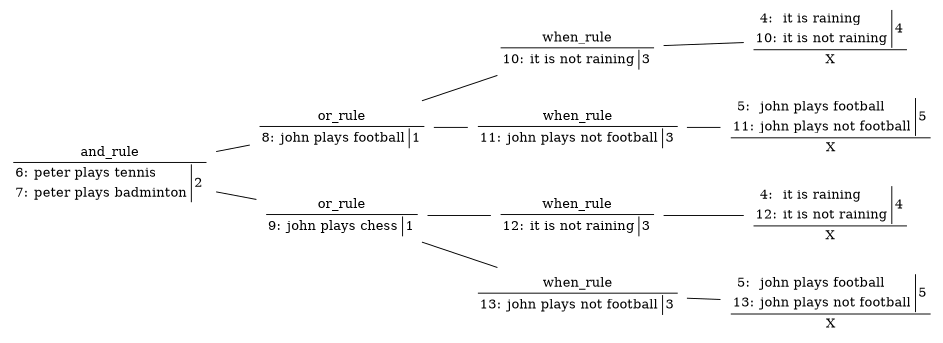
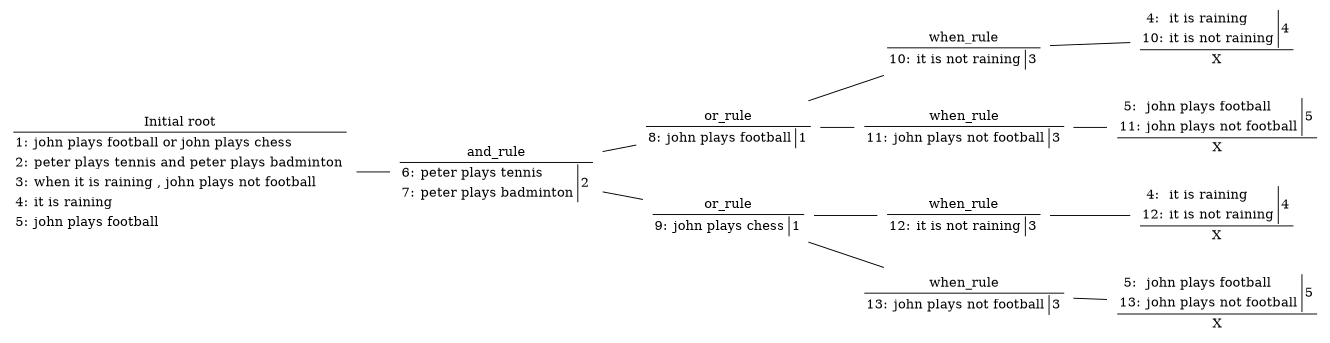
  graph {
    rankdir=LR
    node [shape=none]
+   n1 [label=<         <table border="0" CELLBORDER="1">         <tr><td COLSPAN="3" ALIGN="CENTER" SIDES="B">Initial root</td></tr>         <tr><td BORDER="0" CELLSPACING="10">1:</td><td BORDER="0" ALIGN="LEFT">john plays football or john plays chess</td></tr><tr><td BORDER="0" CELLSPACING="10">2:</td><td BORDER="0" ALIGN="LEFT">peter plays tennis and peter plays badminton</td></tr><tr><td BORDER="0" CELLSPACING="10">3:</td><td BORDER="0" ALIGN="LEFT">when it is raining , john plays not football</td></tr><tr><td BORDER="0" CELLSPACING="10">4:</td><td BORDER="0" ALIGN="LEFT">it is raining</td></tr><tr><td BORDER="0" CELLSPACING="10">5:</td><td BORDER="0" ALIGN="LEFT">john plays football</td></tr>                  </table>         >]
    n2 [label=<         <table border="0" CELLBORDER="1">         <tr><td COLSPAN="3" ALIGN="CENTER" SIDES="B">and_rule</td></tr>         <tr><td BORDER="0" CELLSPACING="10">6:</td><td BORDER="0" ALIGN="LEFT">peter plays tennis</td><td ROWSPAN="2" SIDES="L">2</td></tr><tr><td BORDER="0" CELLSPACING="10">7:</td><td BORDER="0" ALIGN="LEFT">peter plays badminton</td></tr>                  </table>         >]
    n3 [label=<         <table border="0" CELLBORDER="1">         <tr><td COLSPAN="3" ALIGN="CENTER" SIDES="B">or_rule</td></tr>         <tr><td BORDER="0" CELLSPACING="10">8:</td><td BORDER="0" ALIGN="LEFT">john plays football</td><td ROWSPAN="1" SIDES="L">1</td></tr>                  </table>         >]
    n4 [label=<         <table border="0" CELLBORDER="1">         <tr><td COLSPAN="3" ALIGN="CENTER" SIDES="B">or_rule</td></tr>         <tr><td BORDER="0" CELLSPACING="10">9:</td><td BORDER="0" ALIGN="LEFT">john plays chess</td><td ROWSPAN="1" SIDES="L">1</td></tr>                  </table>         >]
    n5 [label=<         <table border="0" CELLBORDER="1">         <tr><td COLSPAN="3" ALIGN="CENTER" SIDES="B">when_rule</td></tr>         <tr><td BORDER="0" CELLSPACING="10">10:</td><td BORDER="0" ALIGN="LEFT">it is not raining</td><td ROWSPAN="1" SIDES="L">3</td></tr>                  </table>         >]
    n6 [label=<         <table border="0" CELLBORDER="1">         <tr><td COLSPAN="3" ALIGN="CENTER" SIDES="B">when_rule</td></tr>         <tr><td BORDER="0" CELLSPACING="10">11:</td><td BORDER="0" ALIGN="LEFT">john plays not football</td><td ROWSPAN="1" SIDES="L">3</td></tr>                  </table>         >]
    n7 [label=<         <table border="0" CELLBORDER="1">         <tr><td COLSPAN="3" ALIGN="CENTER" SIDES="B">when_rule</td></tr>         <tr><td BORDER="0" CELLSPACING="10">12:</td><td BORDER="0" ALIGN="LEFT">it is not raining</td><td ROWSPAN="1" SIDES="L">3</td></tr>                  </table>         >]
    n8 [label=<         <table border="0" CELLBORDER="1">         <tr><td COLSPAN="3" ALIGN="CENTER" SIDES="B">when_rule</td></tr>         <tr><td BORDER="0" CELLSPACING="10">13:</td><td BORDER="0" ALIGN="LEFT">john plays not football</td><td ROWSPAN="1" SIDES="L">3</td></tr>                  </table>         >]
    n9 [label=<         <table border="0" CELLBORDER="1">                  <tr><td BORDER="0" CELLSPACING="10">4:</td><td BORDER="0" ALIGN="LEFT">it is raining</td><td ROWSPAN="2" SIDES="L">4</td></tr><tr><td BORDER="0" CELLSPACING="10">10:</td><td BORDER="0" ALIGN="LEFT">it is not raining</td></tr>         <tr><td COLSPAN="3" ALIGN="CENTER" SIDES="T">X</td></tr>         </table>         >]
    n10 [label=<         <table border="0" CELLBORDER="1">                  <tr><td BORDER="0" CELLSPACING="10">5:</td><td BORDER="0" ALIGN="LEFT">john plays football</td><td ROWSPAN="2" SIDES="L">5</td></tr><tr><td BORDER="0" CELLSPACING="10">11:</td><td BORDER="0" ALIGN="LEFT">john plays not football</td></tr>         <tr><td COLSPAN="3" ALIGN="CENTER" SIDES="T">X</td></tr>         </table>         >]
    n11 [label=<         <table border="0" CELLBORDER="1">                  <tr><td BORDER="0" CELLSPACING="10">4:</td><td BORDER="0" ALIGN="LEFT">it is raining</td><td ROWSPAN="2" SIDES="L">4</td></tr><tr><td BORDER="0" CELLSPACING="10">12:</td><td BORDER="0" ALIGN="LEFT">it is not raining</td></tr>         <tr><td COLSPAN="3" ALIGN="CENTER" SIDES="T">X</td></tr>         </table>         >]
    n12 [label=<         <table border="0" CELLBORDER="1">                  <tr><td BORDER="0" CELLSPACING="10">5:</td><td BORDER="0" ALIGN="LEFT">john plays football</td><td ROWSPAN="2" SIDES="L">5</td></tr><tr><td BORDER="0" CELLSPACING="10">13:</td><td BORDER="0" ALIGN="LEFT">john plays not football</td></tr>         <tr><td COLSPAN="3" ALIGN="CENTER" SIDES="T">X</td></tr>         </table>         >]
+   n1 -- n2
    n2 -- n3
    n2 -- n4
    n3 -- n5
    n3 -- n6
    n4 -- n7
    n4 -- n8
    n5 -- n9
    n6 -- n10
    n7 -- n11
    n8 -- n12
  }
